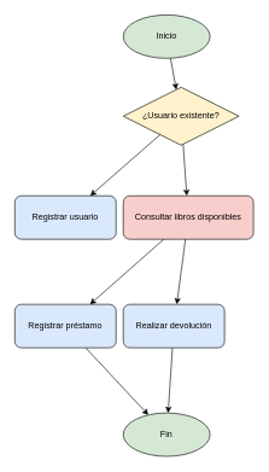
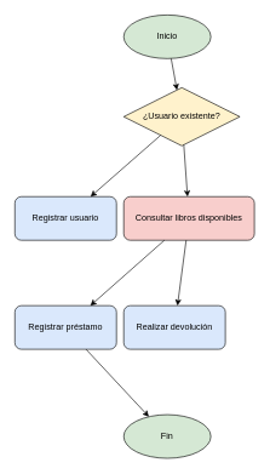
  <mxCell id="0" />
  <mxCell id="1" parent="0" />
  <mxCell id="2" value="Inicio" style="ellipse;whiteSpace=wrap;html=1;fillColor=#d5e8d4;" vertex="1" parent="1"><mxGeometry x="170" y="20" width="120" height="60" as="geometry" /></mxCell>
  <mxCell id="3" value="¿Usuario existente?" style="rhombus;whiteSpace=wrap;html=1;fillColor=#fff2cc;" vertex="1" parent="1"><mxGeometry x="170" y="120" width="160" height="80" as="geometry" /></mxCell>
  <mxCell id="4" value="Registrar usuario" style="rounded=1;whiteSpace=wrap;html=1;fillColor=#dae8fc;" vertex="1" parent="1"><mxGeometry x="20" y="270" width="140" height="60" as="geometry" /></mxCell>
  <mxCell id="5" value="Consultar libros disponibles" style="rounded=1;whiteSpace=wrap;html=1;fillColor=#f8cecc;" vertex="1" parent="1"><mxGeometry x="170" y="270" width="180" height="60" as="geometry" /></mxCell>
  <mxCell id="6" value="Realizar devolución" style="rounded=1;whiteSpace=wrap;html=1;fillColor=#dae8fc;" vertex="1" parent="1"><mxGeometry x="170" y="420" width="140" height="60" as="geometry" /></mxCell>
  <mxCell id="7" value="Registrar préstamo" style="rounded=1;whiteSpace=wrap;html=1;fillColor=#dae8fc;" vertex="1" parent="1"><mxGeometry x="20" y="420" width="140" height="60" as="geometry" /></mxCell>
  <mxCell id="8" value="Fin" style="ellipse;whiteSpace=wrap;html=1;fillColor=#d5e8d4;" vertex="1" parent="1"><mxGeometry x="170" y="570" width="120" height="60" as="geometry" /></mxCell>
  <mxCell id="9" edge="1" parent="1" source="2" target="3"><mxGeometry relative="1" as="geometry" /></mxCell>
  <mxCell id="10" edge="1" parent="1" source="3" target="4"><mxGeometry relative="1" as="geometry" /><mxPoint x="240" y="240" as="sourcePoint" /></mxCell>
  <mxCell id="11" edge="1" parent="1" source="3" target="5"><mxGeometry relative="1" as="geometry" /></mxCell>
  <mxCell id="12" edge="1" parent="1" source="5" target="6"><mxGeometry relative="1" as="geometry" /></mxCell>
  <mxCell id="13" edge="1" parent="1" source="5" target="7"><mxGeometry relative="1" as="geometry" /></mxCell>
- <mxCell id="14" edge="1" parent="1" source="6" target="8"><mxGeometry relative="1" as="geometry" /></mxCell>
  <mxCell id="15" edge="1" parent="1" source="7" target="8"><mxGeometry relative="1" as="geometry" /></mxCell>
